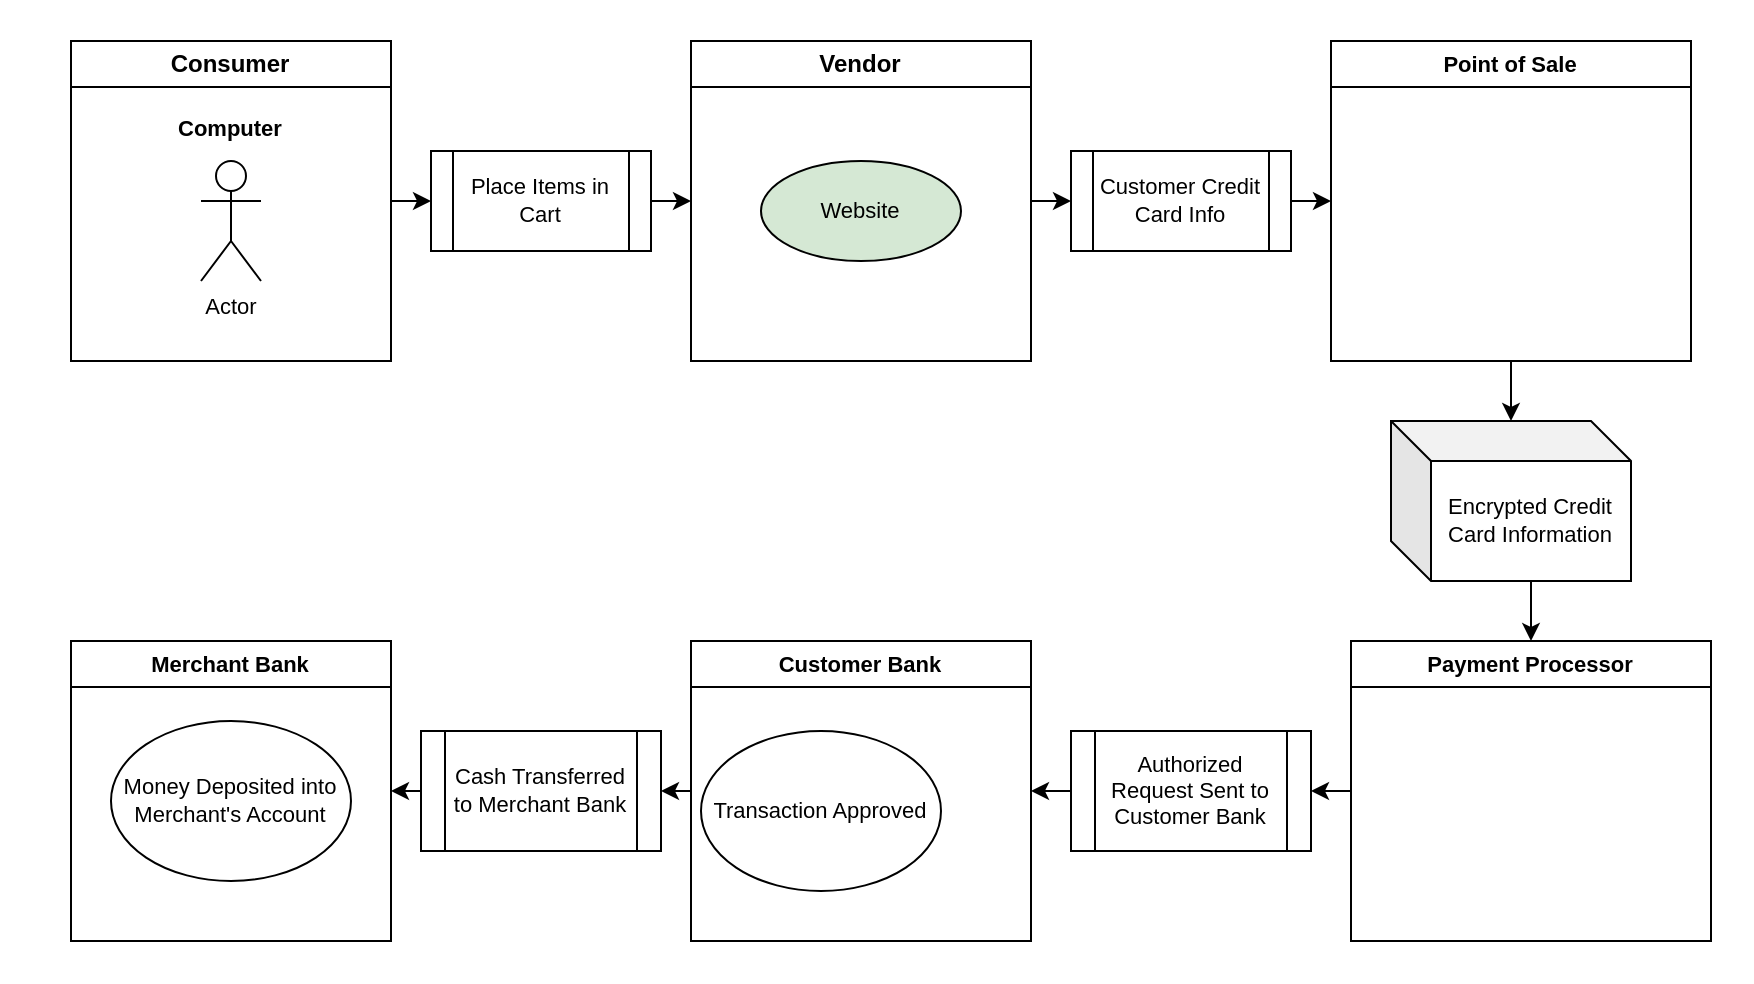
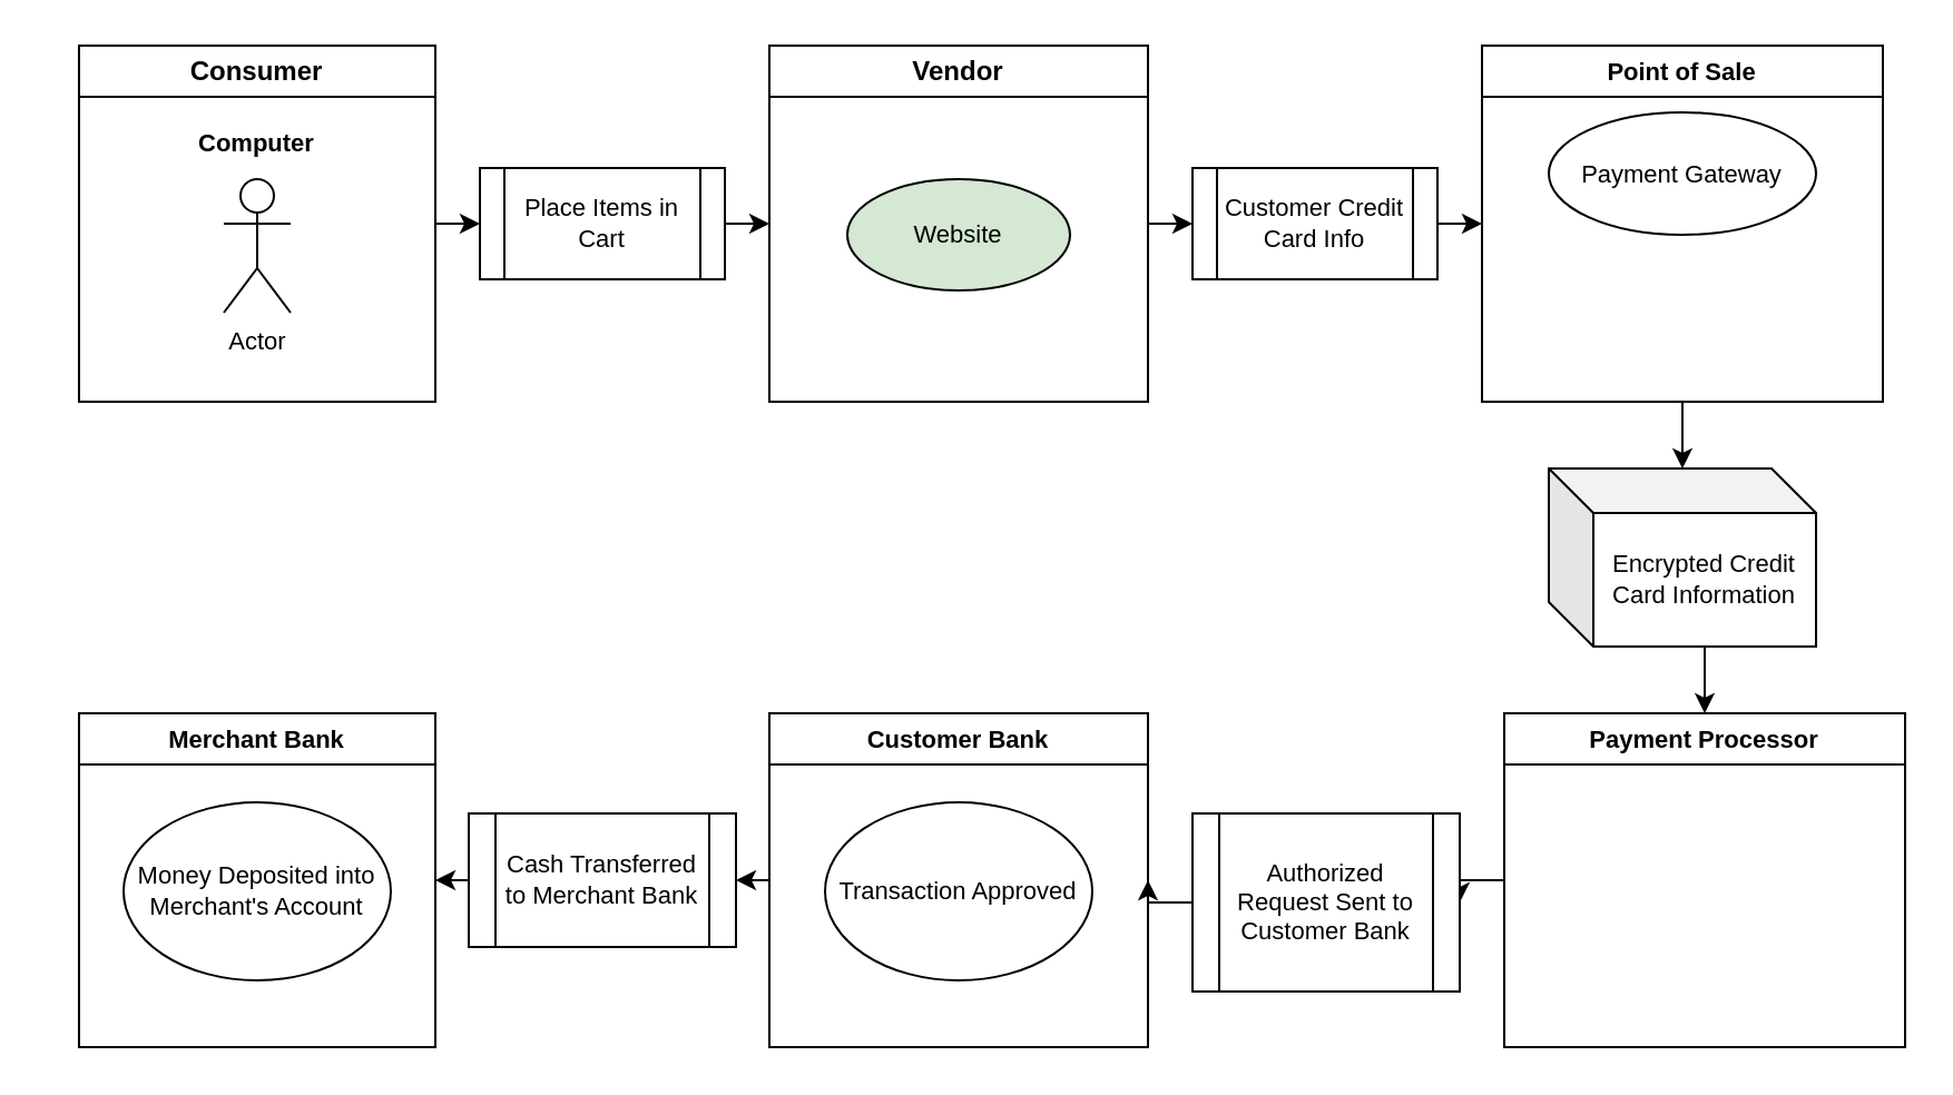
  <mxCell id="0" />
  <mxCell id="1" parent="0" />
  <mxCell id="2" style="edgeStyle=orthogonalEdgeStyle;rounded=0;orthogonalLoop=1;jettySize=auto;html=1;exitX=1;exitY=0.5;exitDx=0;exitDy=0;entryX=0;entryY=0.5;entryDx=0;entryDy=0;fontSize=11;" edge="1" parent="1" source="3" target="25"><mxGeometry relative="1" as="geometry" /></mxCell>
  <mxCell id="3" value="Consumer" style="swimlane;whiteSpace=wrap;html=1;" vertex="1" parent="1"><mxGeometry x="35" y="20" width="160" height="160" as="geometry" /></mxCell>
  <mxCell id="4" value="&lt;h1&gt;&lt;font style=&quot;font-size: 11px;&quot;&gt;Computer&lt;/font&gt;&lt;/h1&gt;" style="text;html=1;strokeColor=none;fillColor=none;spacing=5;spacingTop=-20;whiteSpace=wrap;overflow=hidden;rounded=0;align=center;" vertex="1" parent="3"><mxGeometry x="-15" y="20" width="190" height="40" as="geometry" /></mxCell>
  <mxCell id="5" value="Actor" style="shape=umlActor;verticalLabelPosition=bottom;verticalAlign=top;html=1;outlineConnect=0;fontSize=11;" vertex="1" parent="3"><mxGeometry x="65" y="60" width="30" height="60" as="geometry" /></mxCell>
  <mxCell id="6" style="edgeStyle=orthogonalEdgeStyle;rounded=0;orthogonalLoop=1;jettySize=auto;html=1;exitX=1;exitY=0.5;exitDx=0;exitDy=0;entryX=0;entryY=0.5;entryDx=0;entryDy=0;fontSize=11;" edge="1" parent="1" source="7" target="23"><mxGeometry relative="1" as="geometry" /></mxCell>
  <mxCell id="7" value="Vendor" style="swimlane;whiteSpace=wrap;html=1;" vertex="1" parent="1"><mxGeometry x="345" y="20" width="170" height="160" as="geometry" /></mxCell>
  <mxCell id="8" value="Website" style="ellipse;whiteSpace=wrap;html=1;fontSize=11;fillColor=#d5e8d4;" vertex="1" parent="7"><mxGeometry x="35" y="60" width="100" height="50" as="geometry" /></mxCell>
  <mxCell id="9" value="&lt;h1&gt;&lt;br&gt;&lt;/h1&gt;" style="text;html=1;strokeColor=none;fillColor=none;spacing=5;spacingTop=-20;whiteSpace=wrap;overflow=hidden;rounded=0;align=center;" vertex="1" parent="7"><mxGeometry x="-30" y="20" width="190" height="40" as="geometry" /></mxCell>
  <mxCell id="10" style="edgeStyle=orthogonalEdgeStyle;rounded=0;orthogonalLoop=1;jettySize=auto;html=1;exitX=0.5;exitY=1;exitDx=0;exitDy=0;fontSize=11;" edge="1" parent="1" source="11" target="14"><mxGeometry relative="1" as="geometry" /></mxCell>
  <mxCell id="11" value="Point of Sale" style="swimlane;whiteSpace=wrap;html=1;fontSize=11;" vertex="1" parent="1"><mxGeometry x="665" y="20" width="180" height="160" as="geometry" /></mxCell>
+ <mxCell id="12" value="Payment Gateway" style="ellipse;whiteSpace=wrap;html=1;fontSize=11;" vertex="1" parent="11"><mxGeometry x="30" y="30" width="120" height="55" as="geometry" /></mxCell>
  <mxCell id="13" style="edgeStyle=orthogonalEdgeStyle;rounded=0;orthogonalLoop=1;jettySize=auto;html=1;exitX=0;exitY=0;exitDx=70;exitDy=80;exitPerimeter=0;fontSize=11;" edge="1" parent="1" source="14" target="16"><mxGeometry relative="1" as="geometry" /></mxCell>
  <mxCell id="14" value="Encrypted Credit Card Information" style="shape=cube;whiteSpace=wrap;html=1;boundedLbl=1;backgroundOutline=1;darkOpacity=0.05;darkOpacity2=0.1;fontSize=11;" vertex="1" parent="1"><mxGeometry x="695" y="210" width="120" height="80" as="geometry" /></mxCell>
  <mxCell id="15" style="edgeStyle=orthogonalEdgeStyle;rounded=0;orthogonalLoop=1;jettySize=auto;html=1;exitX=0;exitY=0.5;exitDx=0;exitDy=0;entryX=1;entryY=0.5;entryDx=0;entryDy=0;fontSize=11;" edge="1" parent="1" source="16" target="27"><mxGeometry relative="1" as="geometry" /></mxCell>
  <mxCell id="16" value="Payment Processor" style="swimlane;whiteSpace=wrap;html=1;fontSize=11;" vertex="1" parent="1"><mxGeometry x="675" y="320" width="180" height="150" as="geometry" /></mxCell>
  <mxCell id="17" style="edgeStyle=orthogonalEdgeStyle;rounded=0;orthogonalLoop=1;jettySize=auto;html=1;exitX=0;exitY=0.5;exitDx=0;exitDy=0;entryX=1;entryY=0.5;entryDx=0;entryDy=0;fontSize=11;" edge="1" parent="1" source="18" target="29"><mxGeometry relative="1" as="geometry" /></mxCell>
  <mxCell id="18" value="Customer Bank" style="swimlane;whiteSpace=wrap;html=1;fontSize=11;" vertex="1" parent="1"><mxGeometry x="345" y="320" width="170" height="150" as="geometry" /></mxCell>
- <mxCell id="19" value="Transaction Approved" style="ellipse;whiteSpace=wrap;html=1;fontSize=11;" vertex="1" parent="18"><mxGeometry x="5" y="45" width="120" height="80" as="geometry" /></mxCell>
+ <mxCell id="19" value="Transaction Approved" style="ellipse;whiteSpace=wrap;html=1;fontSize=11;" vertex="1" parent="18"><mxGeometry x="25" y="40" width="120" height="80" as="geometry" /></mxCell>
  <mxCell id="20" value="Merchant Bank" style="swimlane;whiteSpace=wrap;html=1;fontSize=11;" vertex="1" parent="1"><mxGeometry x="35" y="320" width="160" height="150" as="geometry" /></mxCell>
  <mxCell id="21" value="Money Deposited into Merchant's Account" style="ellipse;whiteSpace=wrap;html=1;fontSize=11;" vertex="1" parent="20"><mxGeometry x="20" y="40" width="120" height="80" as="geometry" /></mxCell>
  <mxCell id="22" style="edgeStyle=orthogonalEdgeStyle;rounded=0;orthogonalLoop=1;jettySize=auto;html=1;exitX=1;exitY=0.5;exitDx=0;exitDy=0;entryX=0;entryY=0.5;entryDx=0;entryDy=0;fontSize=11;" edge="1" parent="1" source="23" target="11"><mxGeometry relative="1" as="geometry" /></mxCell>
  <mxCell id="23" value="Customer Credit Card Info" style="shape=process;whiteSpace=wrap;html=1;backgroundOutline=1;fontSize=11;" vertex="1" parent="1"><mxGeometry x="535" y="75" width="110" height="50" as="geometry" /></mxCell>
  <mxCell id="24" style="edgeStyle=orthogonalEdgeStyle;rounded=0;orthogonalLoop=1;jettySize=auto;html=1;exitX=1;exitY=0.5;exitDx=0;exitDy=0;entryX=0;entryY=0.5;entryDx=0;entryDy=0;fontSize=11;" edge="1" parent="1" source="25" target="7"><mxGeometry relative="1" as="geometry" /></mxCell>
  <mxCell id="25" value="Place Items in Cart" style="shape=process;whiteSpace=wrap;html=1;backgroundOutline=1;fontSize=11;" vertex="1" parent="1"><mxGeometry x="215" y="75" width="110" height="50" as="geometry" /></mxCell>
  <mxCell id="26" style="edgeStyle=orthogonalEdgeStyle;rounded=0;orthogonalLoop=1;jettySize=auto;html=1;exitX=0;exitY=0.5;exitDx=0;exitDy=0;entryX=1;entryY=0.5;entryDx=0;entryDy=0;fontSize=11;" edge="1" parent="1" source="27" target="18"><mxGeometry relative="1" as="geometry" /></mxCell>
- <mxCell id="27" value="Authorized Request Sent to Customer Bank" style="shape=process;whiteSpace=wrap;html=1;backgroundOutline=1;fontSize=11;" vertex="1" parent="1"><mxGeometry x="535" y="365" width="120" height="60" as="geometry" /></mxCell>
+ <mxCell id="27" value="Authorized Request Sent to Customer Bank" style="shape=process;whiteSpace=wrap;html=1;backgroundOutline=1;fontSize=11;" vertex="1" parent="1"><mxGeometry x="535" y="365" width="120" height="80" as="geometry" /></mxCell>
  <mxCell id="28" style="edgeStyle=orthogonalEdgeStyle;rounded=0;orthogonalLoop=1;jettySize=auto;html=1;exitX=0;exitY=0.5;exitDx=0;exitDy=0;entryX=1;entryY=0.5;entryDx=0;entryDy=0;fontSize=11;" edge="1" parent="1" source="29" target="20"><mxGeometry relative="1" as="geometry" /></mxCell>
  <mxCell id="29" value="Cash Transferred to Merchant Bank" style="shape=process;whiteSpace=wrap;html=1;backgroundOutline=1;fontSize=11;" vertex="1" parent="1"><mxGeometry x="210" y="365" width="120" height="60" as="geometry" /></mxCell>
